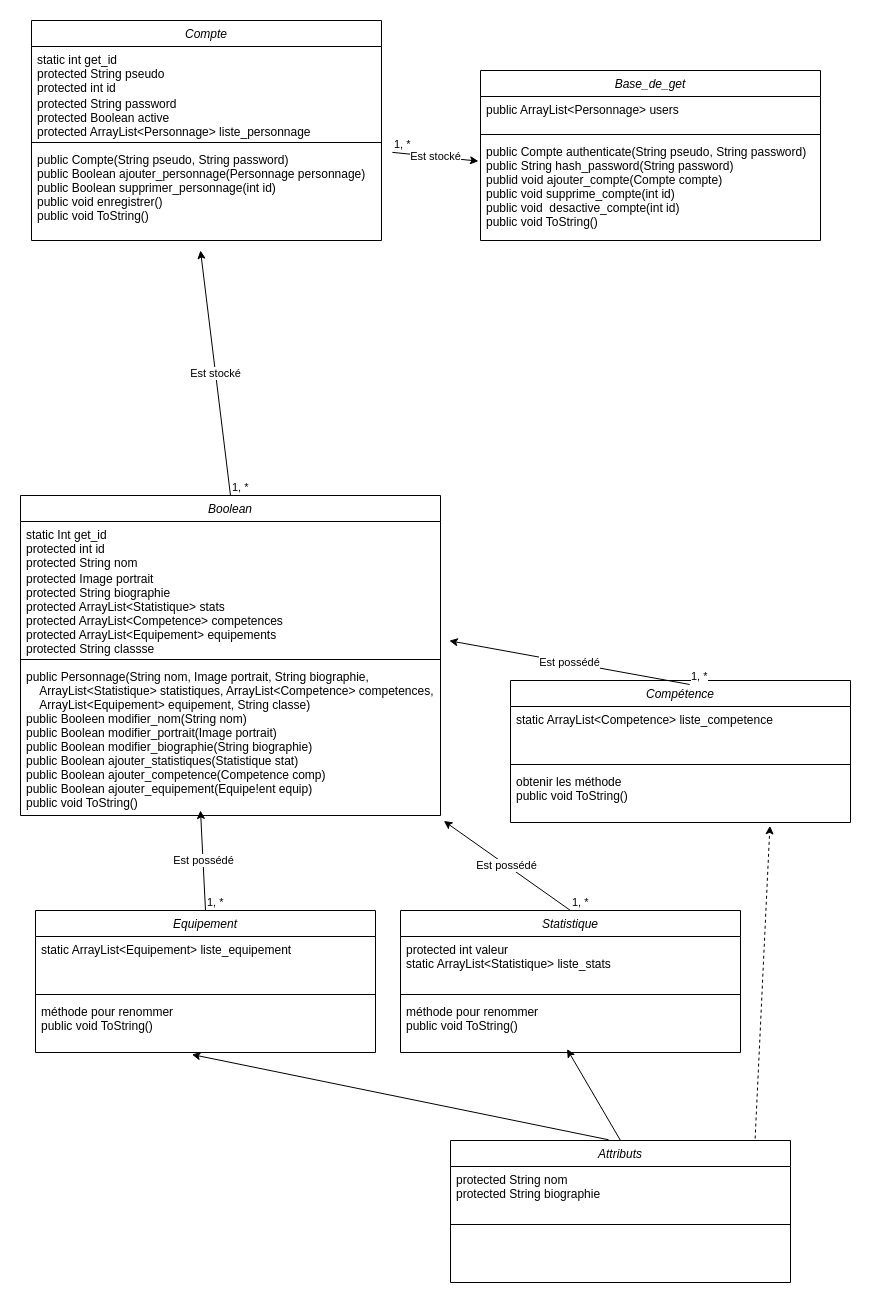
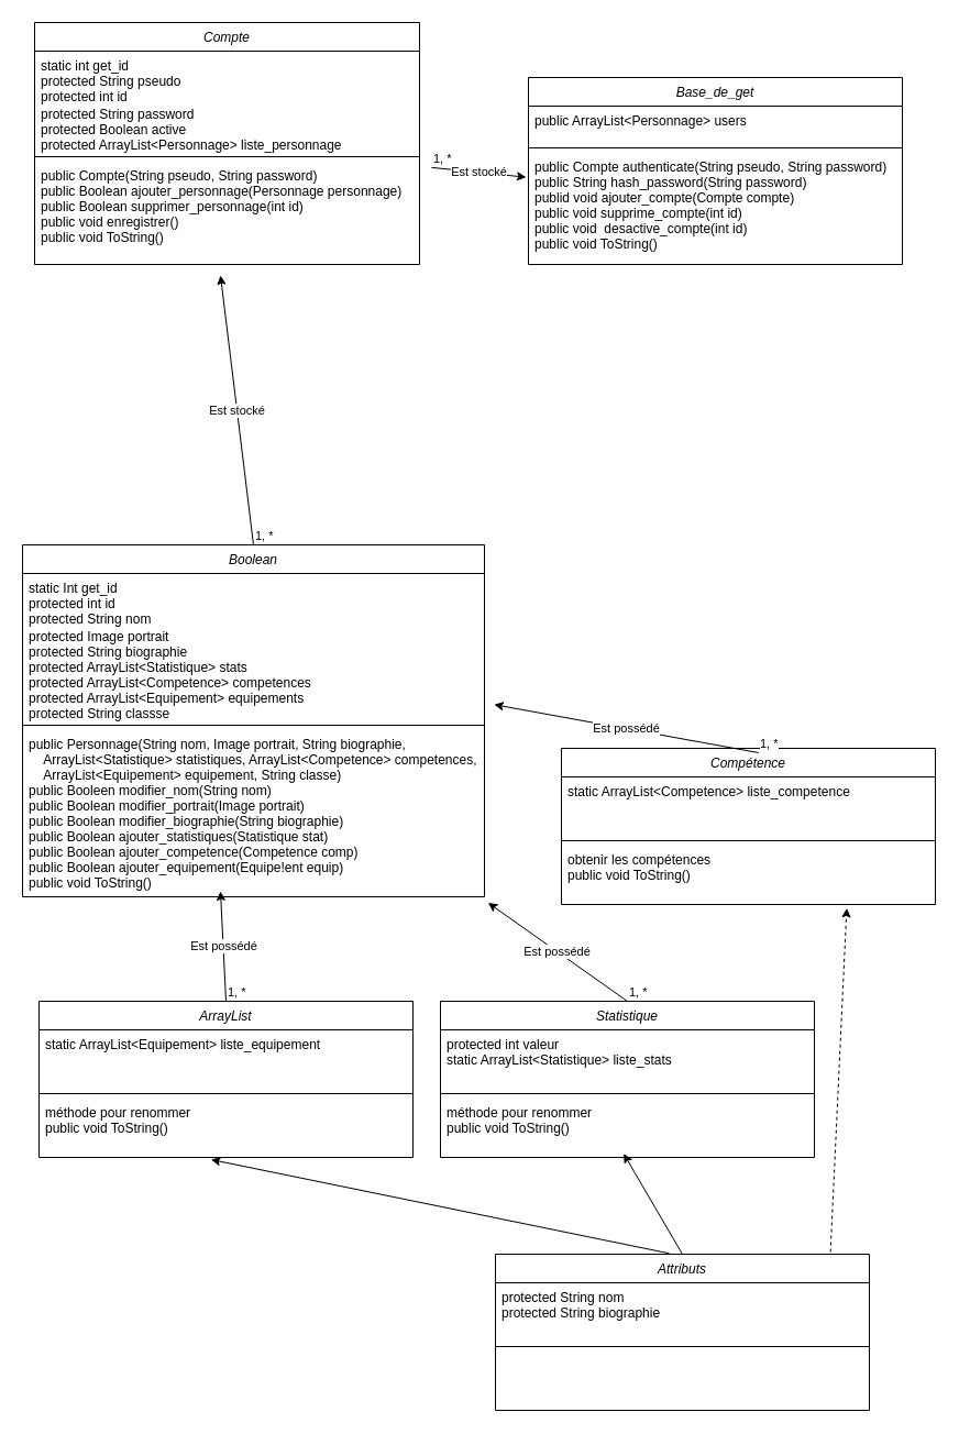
  <mxCell id="0" />
  <mxCell id="1" parent="0" />
  <mxCell id="2" value="Compte" style="swimlane;fontStyle=2;align=center;verticalAlign=top;childLayout=stackLayout;horizontal=1;startSize=26;horizontalStack=0;resizeParent=1;resizeLast=0;collapsible=1;marginBottom=0;rounded=0;shadow=0;strokeWidth=1;" parent="1" vertex="1"><mxGeometry x="31" y="20" width="350" height="220" as="geometry"><mxRectangle x="230" y="140" width="160" height="26" as="alternateBounds" /></mxGeometry></mxCell>
  <mxCell id="3" value="static int get_id&#10;protected String pseudo&#10;protected int id" style="text;align=left;verticalAlign=top;spacingLeft=4;spacingRight=4;overflow=hidden;rotatable=0;points=[[0,0.5],[1,0.5]];portConstraint=eastwest;" parent="2" vertex="1"><mxGeometry y="26" width="350" height="44" as="geometry" /></mxCell>
  <mxCell id="4" value="protected String password&#10;protected Boolean active&#10;protected ArrayList&lt;Personnage&gt; liste_personnage" style="text;align=left;verticalAlign=top;spacingLeft=4;spacingRight=4;overflow=hidden;rotatable=0;points=[[0,0.5],[1,0.5]];portConstraint=eastwest;rounded=0;shadow=0;html=0;" parent="2" vertex="1"><mxGeometry y="70" width="350" height="48" as="geometry" /></mxCell>
  <mxCell id="5" value="" style="line;html=1;strokeWidth=1;align=left;verticalAlign=middle;spacingTop=-1;spacingLeft=3;spacingRight=3;rotatable=0;labelPosition=right;points=[];portConstraint=eastwest;" parent="2" vertex="1"><mxGeometry y="118" width="350" height="8" as="geometry" /></mxCell>
  <mxCell id="6" value="public Compte(String pseudo, String password)&#10;public Boolean ajouter_personnage(Personnage personnage)&#10;public Boolean supprimer_personnage(int id)&#10;public void enregistrer()&#10;public void ToString()" style="text;align=left;verticalAlign=top;spacingLeft=4;spacingRight=4;overflow=hidden;rotatable=0;points=[[0,0.5],[1,0.5]];portConstraint=eastwest;" parent="2" vertex="1"><mxGeometry y="126" width="350" height="76" as="geometry" /></mxCell>
  <mxCell id="7" value="Base_de_get" style="swimlane;fontStyle=2;align=center;verticalAlign=top;childLayout=stackLayout;horizontal=1;startSize=26;horizontalStack=0;resizeParent=1;resizeLast=0;collapsible=1;marginBottom=0;rounded=0;shadow=0;strokeWidth=1;" parent="1" vertex="1"><mxGeometry x="480" y="70" width="340" height="170" as="geometry"><mxRectangle x="230" y="140" width="160" height="26" as="alternateBounds" /></mxGeometry></mxCell>
  <mxCell id="8" value="public ArrayList&lt;Personnage&gt; users" style="text;align=left;verticalAlign=top;spacingLeft=4;spacingRight=4;overflow=hidden;rotatable=0;points=[[0,0.5],[1,0.5]];portConstraint=eastwest;" parent="7" vertex="1"><mxGeometry y="26" width="340" height="34" as="geometry" /></mxCell>
  <mxCell id="9" value="" style="line;html=1;strokeWidth=1;align=left;verticalAlign=middle;spacingTop=-1;spacingLeft=3;spacingRight=3;rotatable=0;labelPosition=right;points=[];portConstraint=eastwest;" parent="7" vertex="1"><mxGeometry y="60" width="340" height="8" as="geometry" /></mxCell>
  <mxCell id="10" value="public Compte authenticate(String pseudo, String password)&#10;public String hash_password(String password)&#10;publid void ajouter_compte(Compte compte)&#10;public void supprime_compte(int id)&#10;public void  desactive_compte(int id)&#10;public void ToString()" style="text;align=left;verticalAlign=top;spacingLeft=4;spacingRight=4;overflow=hidden;rotatable=0;points=[[0,0.5],[1,0.5]];portConstraint=eastwest;" parent="7" vertex="1"><mxGeometry y="68" width="340" height="102" as="geometry" /></mxCell>
  <mxCell id="11" value="Boolean" style="swimlane;fontStyle=2;align=center;verticalAlign=top;childLayout=stackLayout;horizontal=1;startSize=26;horizontalStack=0;resizeParent=1;resizeLast=0;collapsible=1;marginBottom=0;rounded=0;shadow=0;strokeWidth=1;" parent="1" vertex="1"><mxGeometry x="20" y="495" width="420" height="320" as="geometry"><mxRectangle x="230" y="140" width="160" height="26" as="alternateBounds" /></mxGeometry></mxCell>
  <mxCell id="12" value="static Int get_id&#10;protected int id&#10;protected String nom" style="text;align=left;verticalAlign=top;spacingLeft=4;spacingRight=4;overflow=hidden;rotatable=0;points=[[0,0.5],[1,0.5]];portConstraint=eastwest;" parent="11" vertex="1"><mxGeometry y="26" width="420" height="44" as="geometry" /></mxCell>
  <mxCell id="13" value="protected Image portrait&#10;protected String biographie&#10;protected ArrayList&lt;Statistique&gt; stats&#10;protected ArrayList&lt;Competence&gt; competences&#10;protected ArrayList&lt;Equipement&gt; equipements&#10;protected String classse " style="text;align=left;verticalAlign=top;spacingLeft=4;spacingRight=4;overflow=hidden;rotatable=0;points=[[0,0.5],[1,0.5]];portConstraint=eastwest;rounded=0;shadow=0;html=0;" parent="11" vertex="1"><mxGeometry y="70" width="420" height="90" as="geometry" /></mxCell>
  <mxCell id="14" value="" style="line;html=1;strokeWidth=1;align=left;verticalAlign=middle;spacingTop=-1;spacingLeft=3;spacingRight=3;rotatable=0;labelPosition=right;points=[];portConstraint=eastwest;" parent="11" vertex="1"><mxGeometry y="160" width="420" height="8" as="geometry" /></mxCell>
  <mxCell id="15" value="public Personnage(String nom, Image portrait, String biographie,&#10;    ArrayList&lt;Statistique&gt; statistiques, ArrayList&lt;Competence&gt; competences,&#10;    ArrayList&lt;Equipement&gt; equipement, String classe)&#10;public Booleen modifier_nom(String nom)&#10;public Boolean modifier_portrait(Image portrait)&#10;public Boolean modifier_biographie(String biographie)&#10;public Boolean ajouter_statistiques(Statistique stat)&#10;public Boolean ajouter_competence(Competence comp)&#10;public Boolean ajouter_equipement(Equipe!ent equip)&#10;public void ToString()" style="text;align=left;verticalAlign=top;spacingLeft=4;spacingRight=4;overflow=hidden;rotatable=0;points=[[0,0.5],[1,0.5]];portConstraint=eastwest;" parent="11" vertex="1"><mxGeometry y="168" width="420" height="152" as="geometry" /></mxCell>
  <mxCell id="16" value="Compétence" style="swimlane;fontStyle=2;align=center;verticalAlign=top;childLayout=stackLayout;horizontal=1;startSize=26;horizontalStack=0;resizeParent=1;resizeLast=0;collapsible=1;marginBottom=0;rounded=0;shadow=0;strokeWidth=1;" parent="1" vertex="1"><mxGeometry x="510" y="680" width="340" height="142" as="geometry"><mxRectangle x="230" y="140" width="160" height="26" as="alternateBounds" /></mxGeometry></mxCell>
  <mxCell id="17" value="static ArrayList&lt;Competence&gt; liste_competence&#10;" style="text;align=left;verticalAlign=top;spacingLeft=4;spacingRight=4;overflow=hidden;rotatable=0;points=[[0,0.5],[1,0.5]];portConstraint=eastwest;" parent="16" vertex="1"><mxGeometry y="26" width="340" height="54" as="geometry" /></mxCell>
  <mxCell id="18" value="" style="line;html=1;strokeWidth=1;align=left;verticalAlign=middle;spacingTop=-1;spacingLeft=3;spacingRight=3;rotatable=0;labelPosition=right;points=[];portConstraint=eastwest;" parent="16" vertex="1"><mxGeometry y="80" width="340" height="8" as="geometry" /></mxCell>
- <mxCell id="19" value="obtenir les méthode&#10;public void ToString()" style="text;align=left;verticalAlign=top;spacingLeft=4;spacingRight=4;overflow=hidden;rotatable=0;points=[[0,0.5],[1,0.5]];portConstraint=eastwest;" parent="16" vertex="1"><mxGeometry y="88" width="340" height="54" as="geometry" /></mxCell>
+ <mxCell id="19" value="obtenir les compétences&#10;public void ToString()" style="text;align=left;verticalAlign=top;spacingLeft=4;spacingRight=4;overflow=hidden;rotatable=0;points=[[0,0.5],[1,0.5]];portConstraint=eastwest;" parent="16" vertex="1"><mxGeometry y="88" width="340" height="54" as="geometry" /></mxCell>
  <mxCell id="20" value="Statistique" style="swimlane;fontStyle=2;align=center;verticalAlign=top;childLayout=stackLayout;horizontal=1;startSize=26;horizontalStack=0;resizeParent=1;resizeLast=0;collapsible=1;marginBottom=0;rounded=0;shadow=0;strokeWidth=1;" parent="1" vertex="1"><mxGeometry x="400" y="910" width="340" height="142" as="geometry"><mxRectangle x="230" y="140" width="160" height="26" as="alternateBounds" /></mxGeometry></mxCell>
  <mxCell id="21" value="protected int valeur&#10;static ArrayList&lt;Statistique&gt; liste_stats" style="text;align=left;verticalAlign=top;spacingLeft=4;spacingRight=4;overflow=hidden;rotatable=0;points=[[0,0.5],[1,0.5]];portConstraint=eastwest;" parent="20" vertex="1"><mxGeometry y="26" width="340" height="54" as="geometry" /></mxCell>
  <mxCell id="22" value="" style="line;html=1;strokeWidth=1;align=left;verticalAlign=middle;spacingTop=-1;spacingLeft=3;spacingRight=3;rotatable=0;labelPosition=right;points=[];portConstraint=eastwest;" parent="20" vertex="1"><mxGeometry y="80" width="340" height="8" as="geometry" /></mxCell>
  <mxCell id="23" value="méthode pour renommer &#10;public void ToString()" style="text;align=left;verticalAlign=top;spacingLeft=4;spacingRight=4;overflow=hidden;rotatable=0;points=[[0,0.5],[1,0.5]];portConstraint=eastwest;" parent="20" vertex="1"><mxGeometry y="88" width="340" height="54" as="geometry" /></mxCell>
  <mxCell id="24" value="Est stocké" style="endArrow=classic;html=1;rounded=0;exitX=1.031;exitY=0.077;exitDx=0;exitDy=0;exitPerimeter=0;entryX=-0.006;entryY=0.222;entryDx=0;entryDy=0;entryPerimeter=0;" parent="1" source="6" target="10" edge="1"><mxGeometry relative="1" as="geometry"><mxPoint x="360" y="170" as="sourcePoint" /><mxPoint x="520" y="170" as="targetPoint" /></mxGeometry></mxCell>
  <mxCell id="25" value="1, *" style="edgeLabel;resizable=0;html=1;;align=left;verticalAlign=bottom;" parent="24" connectable="0" vertex="1"><mxGeometry x="-1" relative="1" as="geometry" /></mxCell>
  <mxCell id="26" value="&lt;div&gt;&lt;br&gt;&lt;/div&gt;&lt;div&gt;&lt;br&gt;&lt;/div&gt;" style="edgeLabel;resizable=0;html=1;;align=right;verticalAlign=bottom;" parent="24" connectable="0" vertex="1"><mxGeometry x="1" relative="1" as="geometry" /></mxCell>
  <mxCell id="27" value="Est stocké" style="endArrow=classic;html=1;rounded=0;exitX=0.5;exitY=0;exitDx=0;exitDy=0;" parent="1" source="11" edge="1"><mxGeometry relative="1" as="geometry"><mxPoint x="80" y="373" as="sourcePoint" /><mxPoint x="200" y="250" as="targetPoint" /></mxGeometry></mxCell>
  <mxCell id="28" value="1, *" style="edgeLabel;resizable=0;html=1;;align=left;verticalAlign=bottom;" parent="27" connectable="0" vertex="1"><mxGeometry x="-1" relative="1" as="geometry" /></mxCell>
  <mxCell id="29" value="&lt;div&gt;&lt;br&gt;&lt;/div&gt;&lt;div&gt;&lt;br&gt;&lt;/div&gt;" style="edgeLabel;resizable=0;html=1;;align=right;verticalAlign=bottom;" parent="27" connectable="0" vertex="1"><mxGeometry x="1" relative="1" as="geometry" /></mxCell>
  <mxCell id="30" value="Est possédé" style="endArrow=classic;html=1;rounded=0;exitX=0.5;exitY=0;exitDx=0;exitDy=0;" parent="1" edge="1" source="42"><mxGeometry relative="1" as="geometry"><mxPoint x="230" y="880" as="sourcePoint" /><mxPoint x="200" y="810" as="targetPoint" /></mxGeometry></mxCell>
  <mxCell id="31" value="1, *" style="edgeLabel;resizable=0;html=1;;align=left;verticalAlign=bottom;" parent="30" connectable="0" vertex="1"><mxGeometry x="-1" relative="1" as="geometry" /></mxCell>
  <mxCell id="32" value="&lt;div&gt;&lt;br&gt;&lt;/div&gt;&lt;div&gt;&lt;br&gt;&lt;/div&gt;" style="edgeLabel;resizable=0;html=1;;align=right;verticalAlign=bottom;" parent="30" connectable="0" vertex="1"><mxGeometry x="1" relative="1" as="geometry" /></mxCell>
  <mxCell id="33" value="Est possédé" style="endArrow=classic;html=1;rounded=0;exitX=0.527;exitY=0.028;exitDx=0;exitDy=0;entryX=1.021;entryY=0.836;entryDx=0;entryDy=0;entryPerimeter=0;exitPerimeter=0;" parent="1" target="13" edge="1" source="16"><mxGeometry relative="1" as="geometry"><mxPoint x="497" y="650" as="sourcePoint" /><mxPoint x="467" y="530" as="targetPoint" /></mxGeometry></mxCell>
  <mxCell id="34" value="1, *" style="edgeLabel;resizable=0;html=1;;align=left;verticalAlign=bottom;" parent="33" connectable="0" vertex="1"><mxGeometry x="-1" relative="1" as="geometry" /></mxCell>
  <mxCell id="35" value="&lt;div&gt;&lt;br&gt;&lt;/div&gt;&lt;div&gt;&lt;br&gt;&lt;/div&gt;" style="edgeLabel;resizable=0;html=1;;align=right;verticalAlign=bottom;" parent="33" connectable="0" vertex="1"><mxGeometry x="1" relative="1" as="geometry" /></mxCell>
  <mxCell id="36" value="Est possédé" style="endArrow=classic;html=1;rounded=0;exitX=0.5;exitY=0;exitDx=0;exitDy=0;entryX=1.008;entryY=1.036;entryDx=0;entryDy=0;entryPerimeter=0;" parent="1" target="15" edge="1" source="20"><mxGeometry relative="1" as="geometry"><mxPoint x="690" y="821" as="sourcePoint" /><mxPoint x="660" y="701" as="targetPoint" /></mxGeometry></mxCell>
  <mxCell id="37" value="1, *" style="edgeLabel;resizable=0;html=1;;align=left;verticalAlign=bottom;" parent="36" connectable="0" vertex="1"><mxGeometry x="-1" relative="1" as="geometry" /></mxCell>
  <mxCell id="38" value="&lt;div&gt;&lt;br&gt;&lt;/div&gt;&lt;div&gt;&lt;br&gt;&lt;/div&gt;" style="edgeLabel;resizable=0;html=1;;align=right;verticalAlign=bottom;" parent="36" connectable="0" vertex="1"><mxGeometry x="1" relative="1" as="geometry" /></mxCell>
  <mxCell id="39" value="Attributs" style="swimlane;fontStyle=2;align=center;verticalAlign=top;childLayout=stackLayout;horizontal=1;startSize=26;horizontalStack=0;resizeParent=1;resizeLast=0;collapsible=1;marginBottom=0;rounded=0;shadow=0;strokeWidth=1;" vertex="1" parent="1"><mxGeometry x="450" y="1140" width="340" height="142" as="geometry"><mxRectangle x="230" y="140" width="160" height="26" as="alternateBounds" /></mxGeometry></mxCell>
  <mxCell id="40" value="protected String nom&#10;protected String biographie" style="text;align=left;verticalAlign=top;spacingLeft=4;spacingRight=4;overflow=hidden;rotatable=0;points=[[0,0.5],[1,0.5]];portConstraint=eastwest;" vertex="1" parent="39"><mxGeometry y="26" width="340" height="54" as="geometry" /></mxCell>
  <mxCell id="41" value="" style="line;html=1;strokeWidth=1;align=left;verticalAlign=middle;spacingTop=-1;spacingLeft=3;spacingRight=3;rotatable=0;labelPosition=right;points=[];portConstraint=eastwest;" vertex="1" parent="39"><mxGeometry y="80" width="340" height="8" as="geometry" /></mxCell>
- <mxCell id="42" value="Equipement" style="swimlane;fontStyle=2;align=center;verticalAlign=top;childLayout=stackLayout;horizontal=1;startSize=26;horizontalStack=0;resizeParent=1;resizeLast=0;collapsible=1;marginBottom=0;rounded=0;shadow=0;strokeWidth=1;" vertex="1" parent="1"><mxGeometry x="35" y="910" width="340" height="142" as="geometry"><mxRectangle x="230" y="140" width="160" height="26" as="alternateBounds" /></mxGeometry></mxCell>
+ <mxCell id="42" value="ArrayList" style="swimlane;fontStyle=2;align=center;verticalAlign=top;childLayout=stackLayout;horizontal=1;startSize=26;horizontalStack=0;resizeParent=1;resizeLast=0;collapsible=1;marginBottom=0;rounded=0;shadow=0;strokeWidth=1;" vertex="1" parent="1"><mxGeometry x="35" y="910" width="340" height="142" as="geometry"><mxRectangle x="230" y="140" width="160" height="26" as="alternateBounds" /></mxGeometry></mxCell>
  <mxCell id="43" value="static ArrayList&lt;Equipement&gt; liste_equipement" style="text;align=left;verticalAlign=top;spacingLeft=4;spacingRight=4;overflow=hidden;rotatable=0;points=[[0,0.5],[1,0.5]];portConstraint=eastwest;" vertex="1" parent="42"><mxGeometry y="26" width="340" height="54" as="geometry" /></mxCell>
  <mxCell id="44" value="" style="line;html=1;strokeWidth=1;align=left;verticalAlign=middle;spacingTop=-1;spacingLeft=3;spacingRight=3;rotatable=0;labelPosition=right;points=[];portConstraint=eastwest;" vertex="1" parent="42"><mxGeometry y="80" width="340" height="8" as="geometry" /></mxCell>
  <mxCell id="45" value="méthode pour renommer &#10;public void ToString()" style="text;align=left;verticalAlign=top;spacingLeft=4;spacingRight=4;overflow=hidden;rotatable=0;points=[[0,0.5],[1,0.5]];portConstraint=eastwest;" vertex="1" parent="42"><mxGeometry y="88" width="340" height="54" as="geometry" /></mxCell>
  <mxCell id="46" value="" style="endArrow=classic;html=1;rounded=0;exitX=0.465;exitY=-0.005;exitDx=0;exitDy=0;exitPerimeter=0;entryX=0.46;entryY=1.037;entryDx=0;entryDy=0;entryPerimeter=0;" edge="1" parent="1" source="39" target="45"><mxGeometry width="50" height="50" relative="1" as="geometry"><mxPoint x="490" y="1050" as="sourcePoint" /><mxPoint x="540" y="1000" as="targetPoint" /></mxGeometry></mxCell>
  <mxCell id="47" value="" style="endArrow=classic;html=1;rounded=0;exitX=0.5;exitY=0;exitDx=0;exitDy=0;entryX=0.49;entryY=0.938;entryDx=0;entryDy=0;entryPerimeter=0;" edge="1" parent="1" source="39" target="23"><mxGeometry width="50" height="50" relative="1" as="geometry"><mxPoint x="618" y="1149" as="sourcePoint" /><mxPoint x="201" y="1064" as="targetPoint" /></mxGeometry></mxCell>
  <mxCell id="48" value="" style="endArrow=classic;html=1;rounded=0;exitX=0.896;exitY=-0.014;exitDx=0;exitDy=0;entryX=0.763;entryY=1.062;entryDx=0;entryDy=0;entryPerimeter=0;exitPerimeter=0;dashed=1;" edge="1" parent="1" source="39" target="19"><mxGeometry width="50" height="50" relative="1" as="geometry"><mxPoint x="628" y="1159" as="sourcePoint" /><mxPoint x="211" y="1074" as="targetPoint" /></mxGeometry></mxCell>
